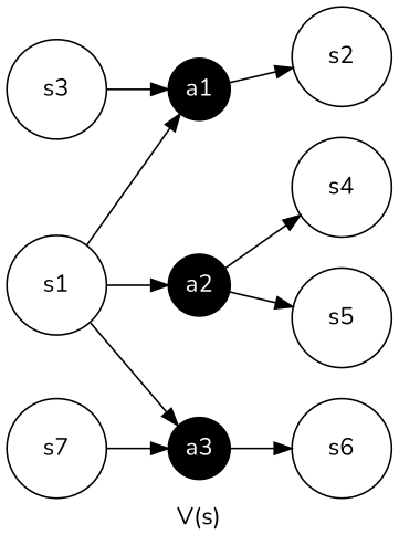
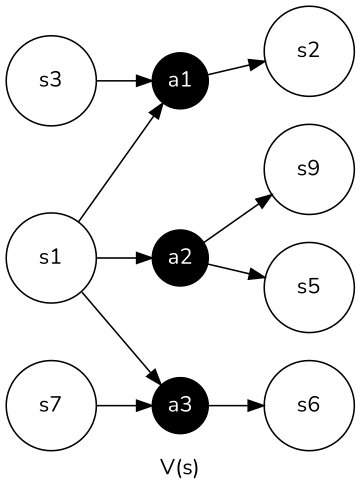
  digraph {
    fontname=Nunito
    label="V(s)"
    rankdir=LR
    node [fillcolor=white fixedsize=true fontcolor=black fontname=Nunito shape=circle style=filled]
    edge [fontname=Nunito]
    n1 [label=s1 width=0.8]
    n2 [fillcolor=black fontcolor=white label=a1 width=0.5]
    n3 [fillcolor=black fontcolor=white label=a2 width=0.5]
    n4 [fillcolor=black fontcolor=white label=a3 width=0.5]
    n5 [label=s2 width=0.8]
-   n6 [label=s4 width=0.8]
+   n6 [label=s9 width=0.8]
    n7 [label=s5 width=0.8]
    n8 [label=s6 width=0.8]
    n9 [label=s3 width=0.8]
    n10 [label=s7 width=0.8]
    n1 -> n2
    n1 -> n3
    n1 -> n4
    n2 -> n5
    n3 -> n6
    n3 -> n7
    n4 -> n8
    n9 -> n2
    n10 -> n4
  }
